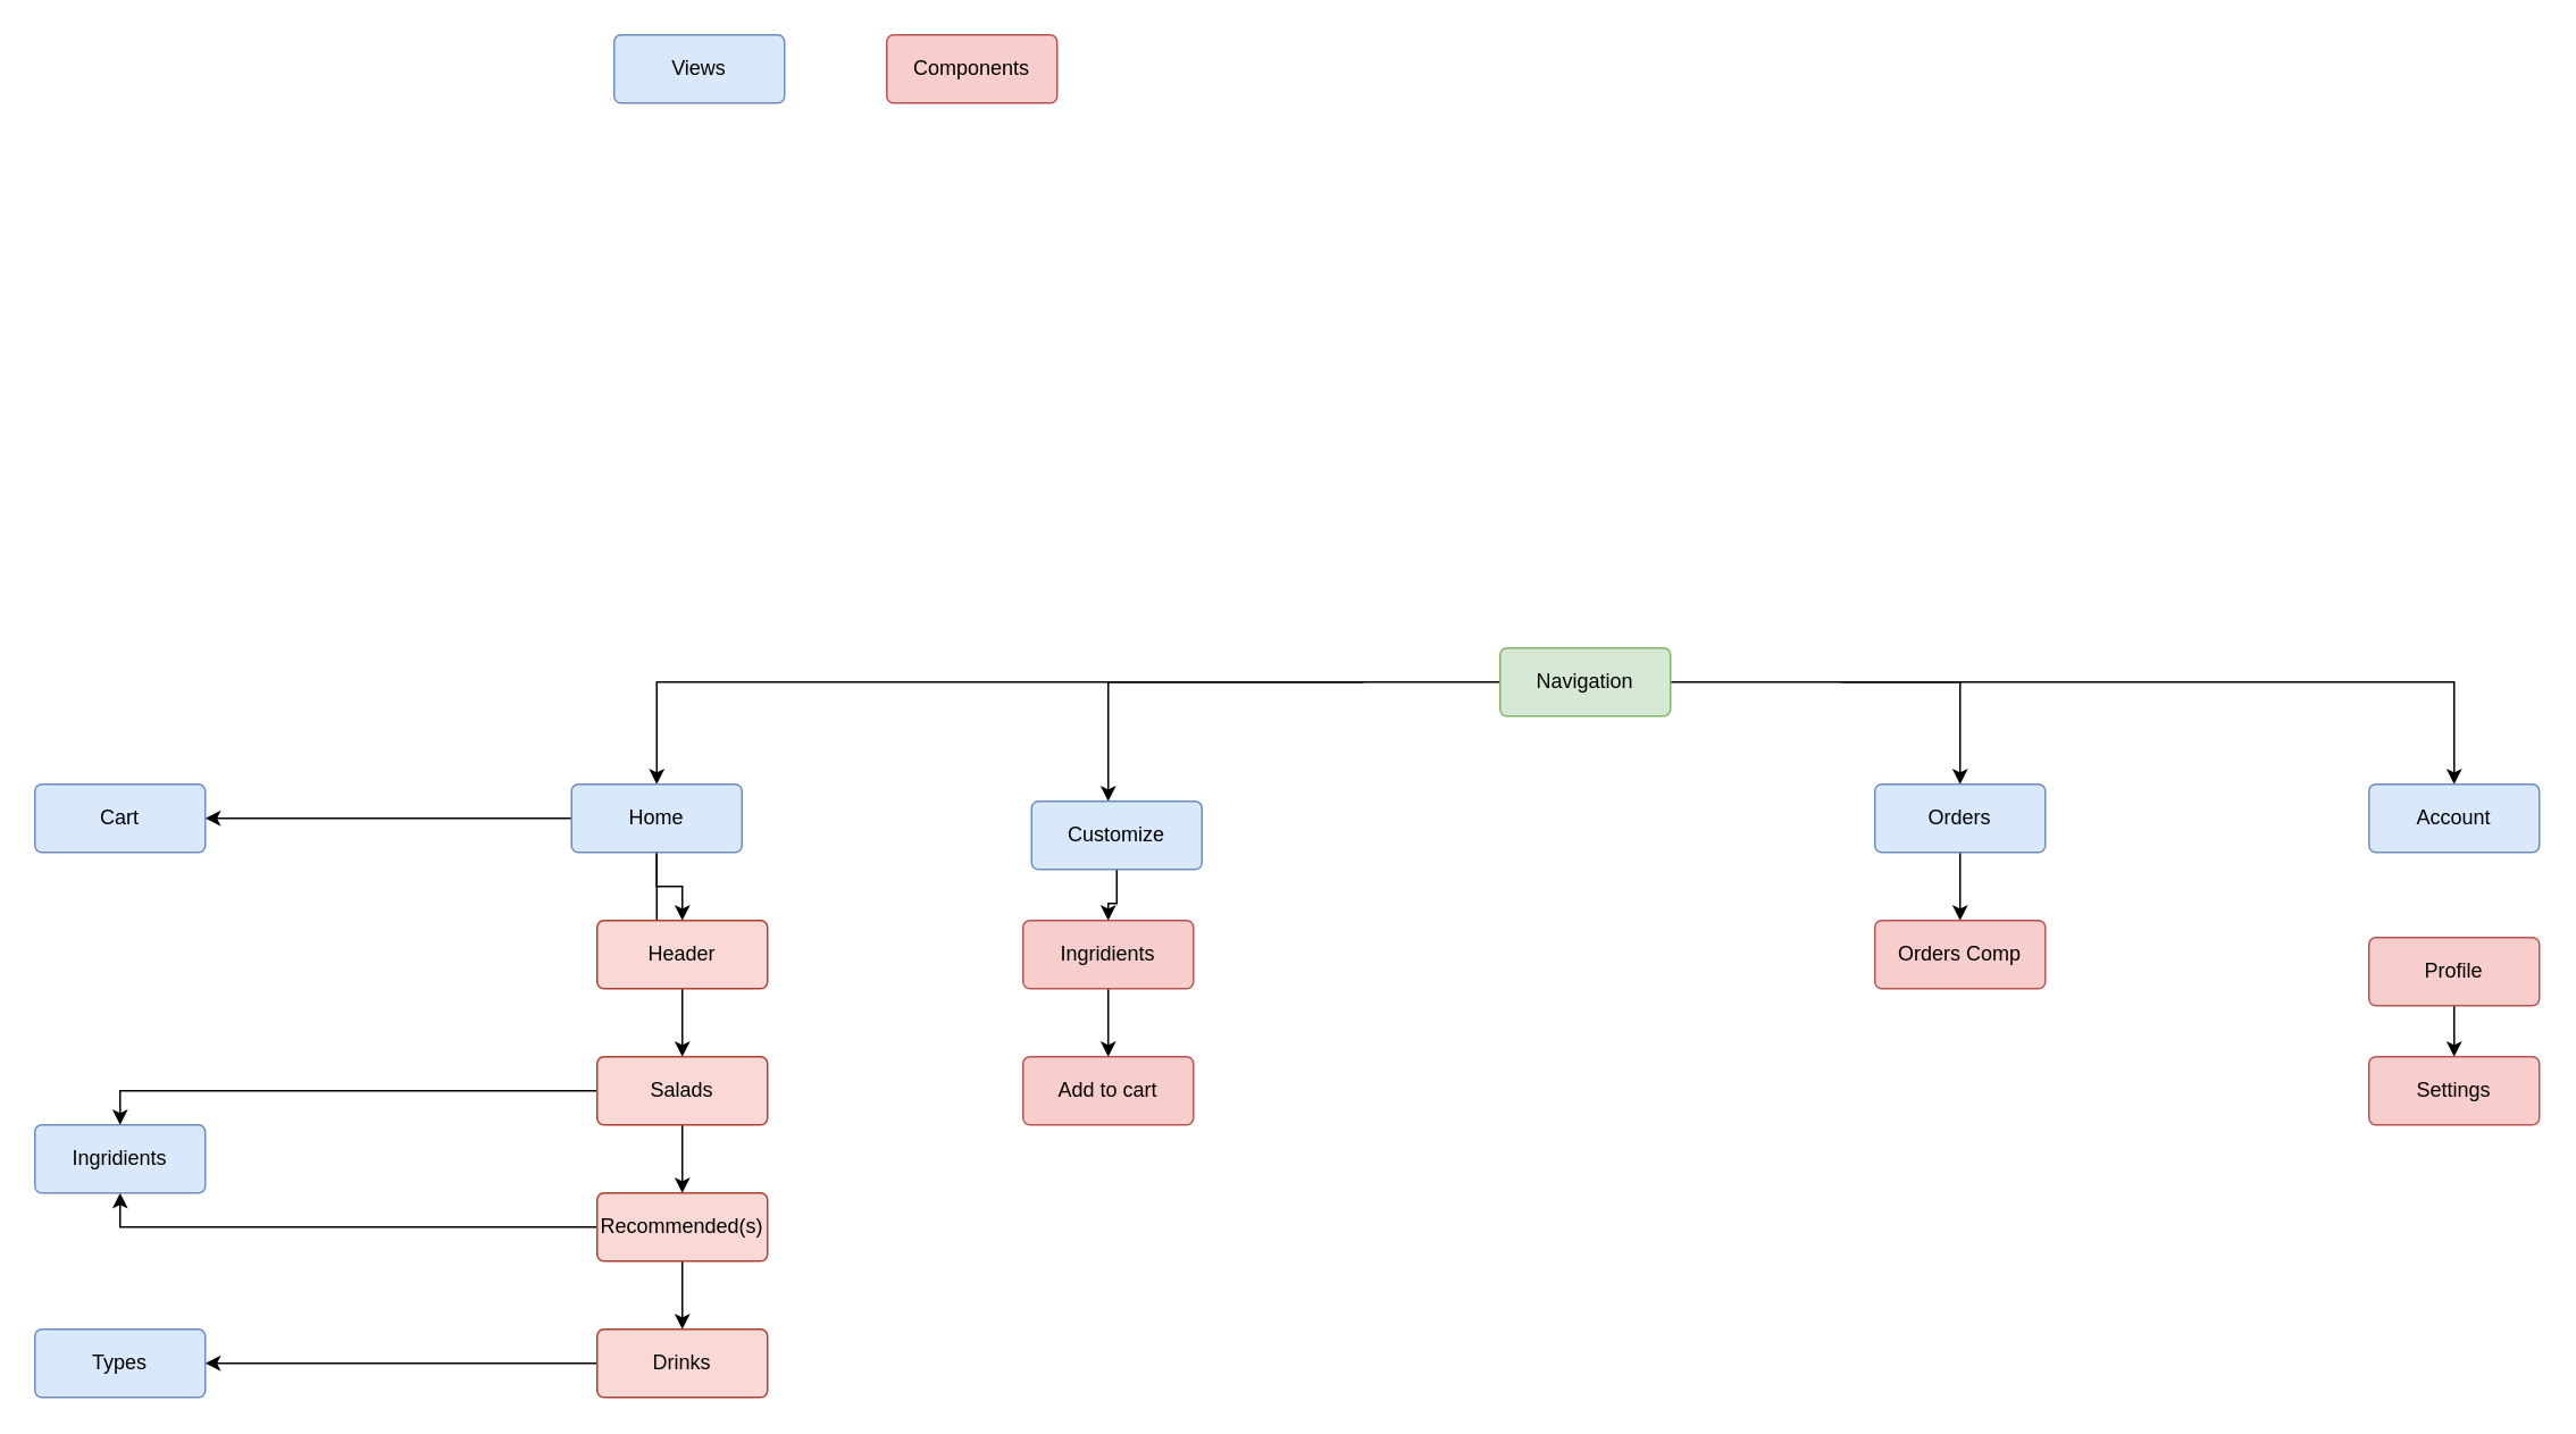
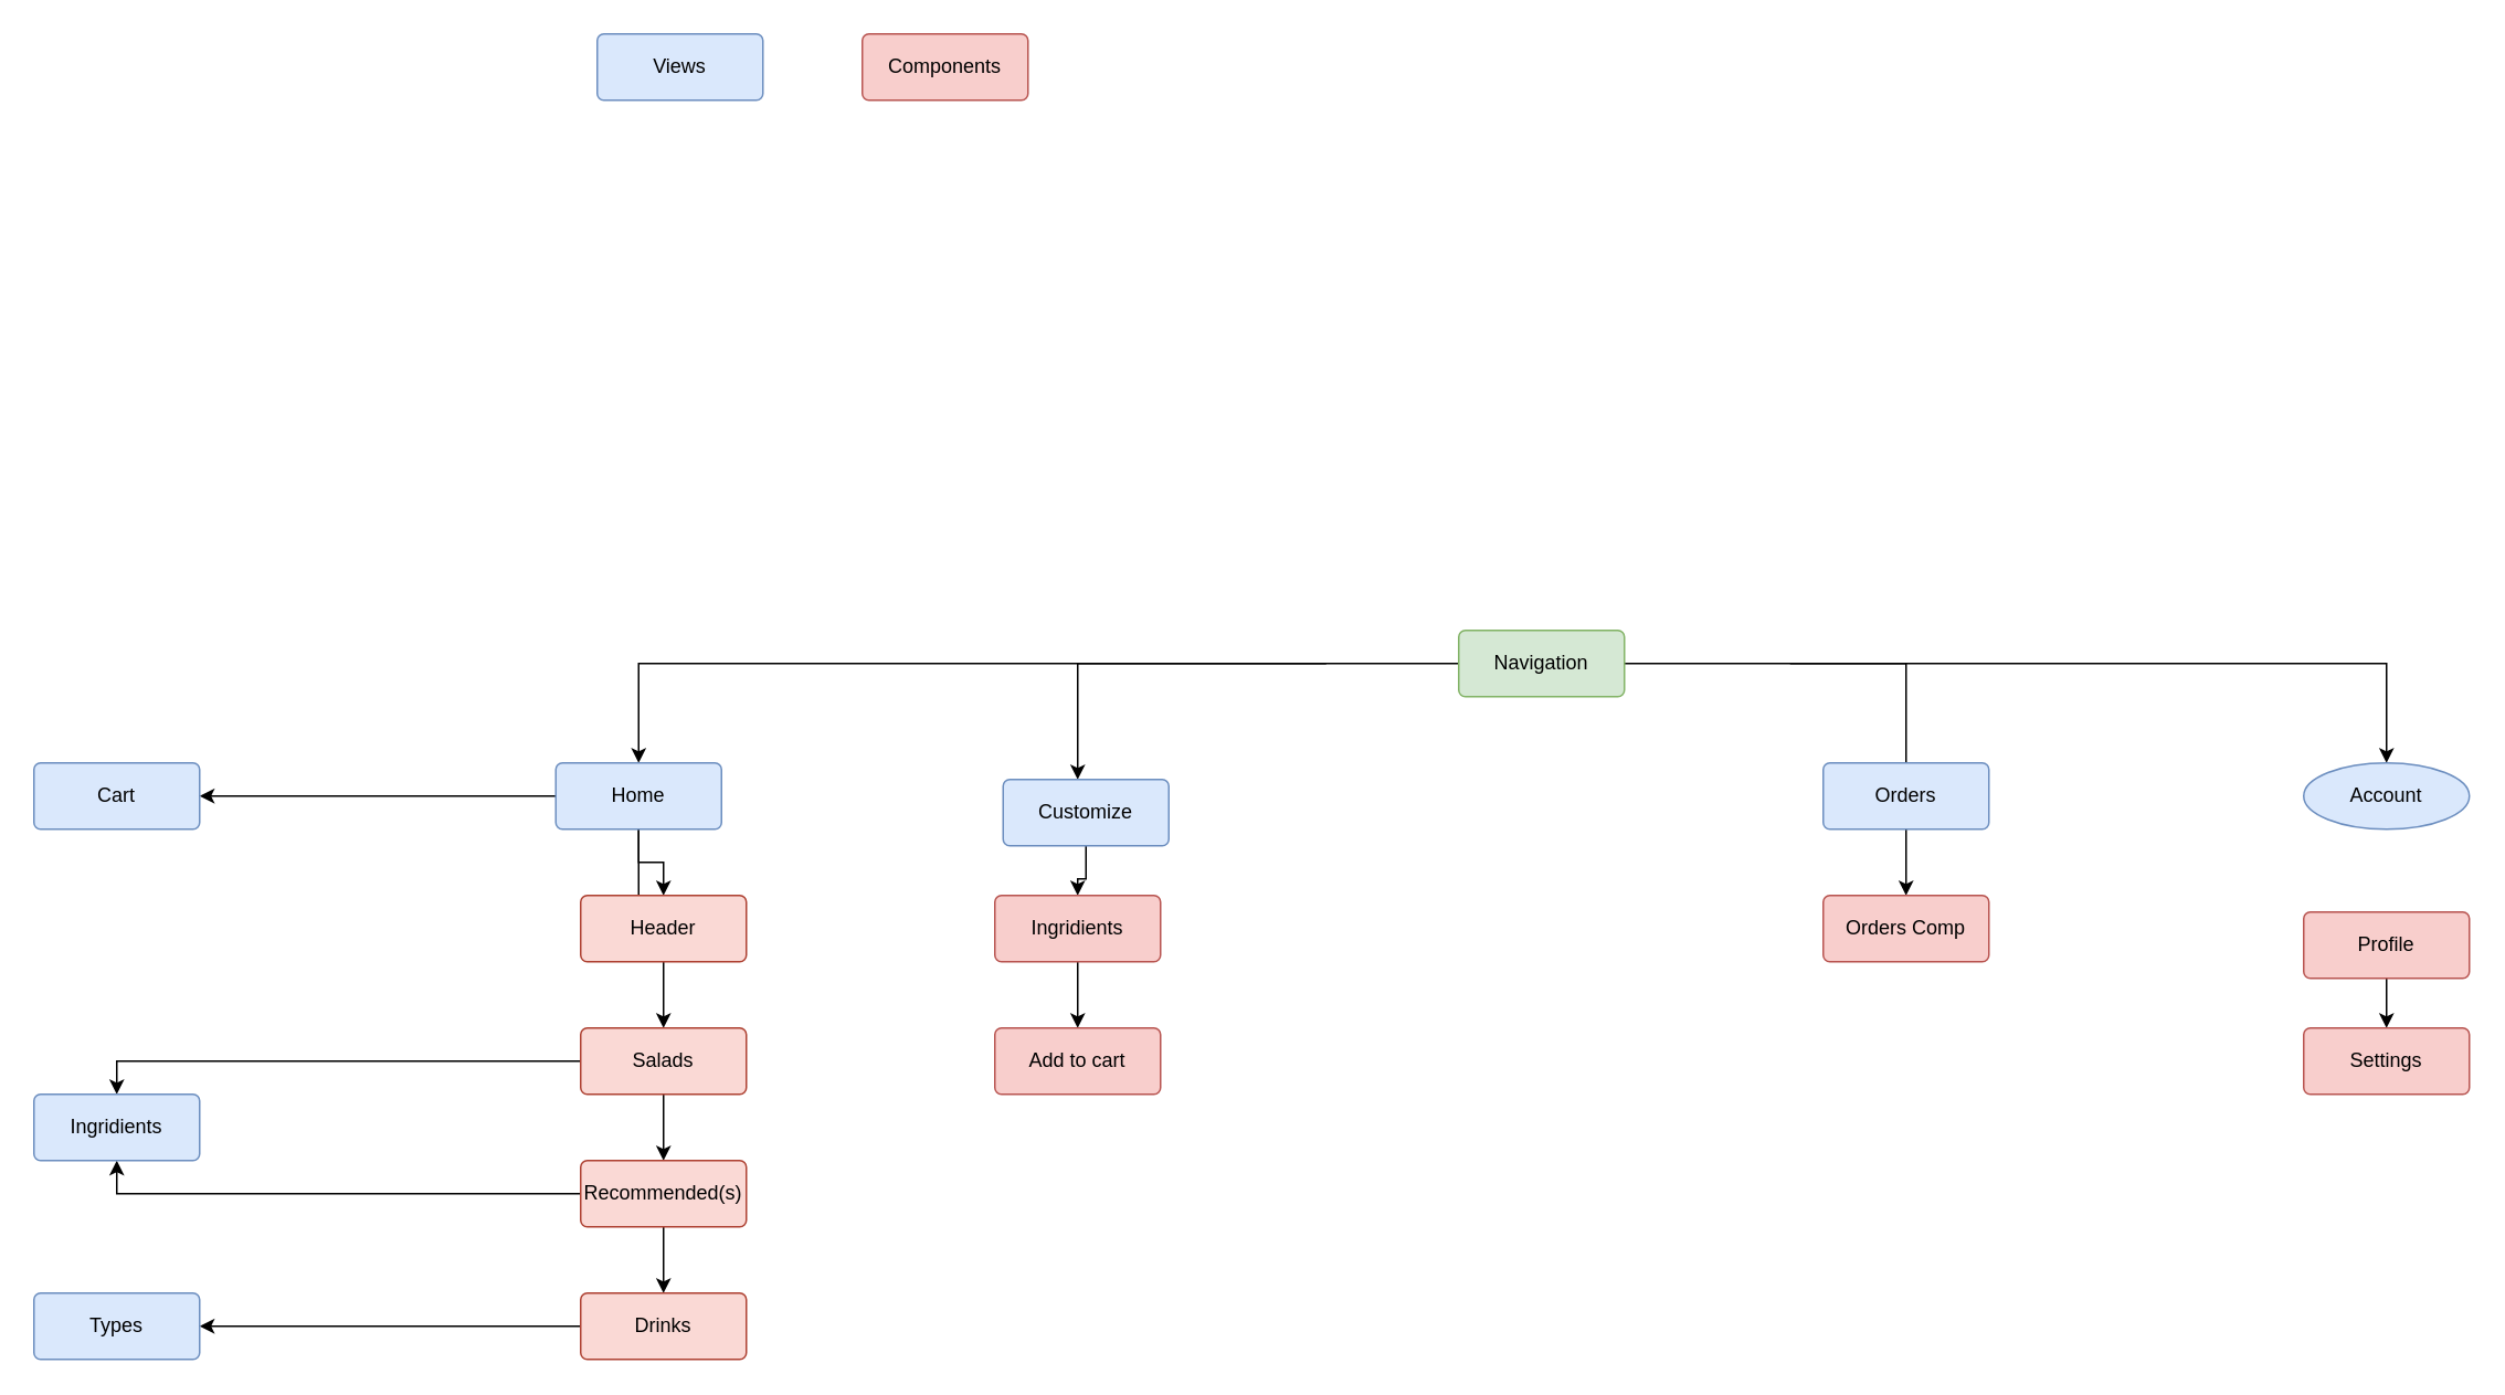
  <mxCell id="0" />
  <mxCell id="1" parent="0" />
  <mxCell id="2" value="" style="edgeStyle=orthogonalEdgeStyle;rounded=0;orthogonalLoop=1;jettySize=auto;html=1;" edge="1" parent="1" source="6" target="10"><mxGeometry relative="1" as="geometry" /></mxCell>
  <mxCell id="3" value="" style="edgeStyle=orthogonalEdgeStyle;rounded=0;orthogonalLoop=1;jettySize=auto;html=1;" edge="1" parent="1" target="12"><mxGeometry relative="1" as="geometry"><mxPoint x="800" y="400" as="sourcePoint" /><Array as="points"><mxPoint x="650" y="400" /></Array></mxGeometry></mxCell>
  <mxCell id="4" value="" style="edgeStyle=orthogonalEdgeStyle;rounded=0;orthogonalLoop=1;jettySize=auto;html=1;" edge="1" parent="1" target="13"><mxGeometry relative="1" as="geometry"><mxPoint x="1080" y="400" as="sourcePoint" /><Array as="points"><mxPoint x="1440" y="400" /></Array></mxGeometry></mxCell>
- <mxCell id="5" value="" style="edgeStyle=orthogonalEdgeStyle;rounded=0;orthogonalLoop=1;jettySize=auto;html=1;exitX=1;exitY=0.5;exitDx=0;exitDy=0;" edge="1" parent="1" source="6" target="15"><mxGeometry relative="1" as="geometry"><mxPoint x="1080" y="400" as="sourcePoint" /><Array as="points"><mxPoint x="1150" y="400" /></Array></mxGeometry></mxCell>
+ <mxCell id="5" value="" style="edgeStyle=orthogonalEdgeStyle;rounded=0;orthogonalLoop=1;jettySize=auto;html=1;exitX=1;exitY=0.5;exitDx=0;exitDy=0;endArrow=none;" edge="1" parent="1" source="6" target="15"><mxGeometry relative="1" as="geometry"><mxPoint x="1080" y="400" as="sourcePoint" /><Array as="points"><mxPoint x="1150" y="400" /></Array></mxGeometry></mxCell>
  <mxCell id="6" value="Navigation" style="rounded=1;arcSize=10;whiteSpace=wrap;html=1;align=center;fillColor=#d5e8d4;strokeColor=#82b366;" vertex="1" parent="1"><mxGeometry x="880" y="380" width="100" height="40" as="geometry" /></mxCell>
  <mxCell id="7" value="" style="edgeStyle=orthogonalEdgeStyle;rounded=0;orthogonalLoop=1;jettySize=auto;html=1;" edge="1" parent="1" source="10" target="18"><mxGeometry relative="1" as="geometry" /></mxCell>
  <mxCell id="8" value="" style="edgeStyle=orthogonalEdgeStyle;rounded=0;orthogonalLoop=1;jettySize=auto;html=1;" edge="1" parent="1" source="10" target="21"><mxGeometry relative="1" as="geometry" /></mxCell>
  <mxCell id="9" value="" style="edgeStyle=orthogonalEdgeStyle;rounded=0;orthogonalLoop=1;jettySize=auto;html=1;" edge="1" parent="1" source="10" target="29"><mxGeometry relative="1" as="geometry" /></mxCell>
  <mxCell id="10" value="Home" style="rounded=1;arcSize=10;whiteSpace=wrap;html=1;align=center;fillColor=#dae8fc;strokeColor=#6c8ebf;" vertex="1" parent="1"><mxGeometry x="335" y="460" width="100" height="40" as="geometry" /></mxCell>
  <mxCell id="11" value="" style="edgeStyle=orthogonalEdgeStyle;rounded=0;orthogonalLoop=1;jettySize=auto;html=1;" edge="1" parent="1" source="12" target="31"><mxGeometry relative="1" as="geometry" /></mxCell>
  <mxCell id="12" value="Customize" style="rounded=1;arcSize=10;whiteSpace=wrap;html=1;align=center;fillColor=#dae8fc;strokeColor=#6c8ebf;" vertex="1" parent="1"><mxGeometry x="605" y="470" width="100" height="40" as="geometry" /></mxCell>
- <mxCell id="13" value="Account" style="rounded=1;arcSize=10;whiteSpace=wrap;html=1;align=center;fillColor=#dae8fc;strokeColor=#6c8ebf;" vertex="1" parent="1"><mxGeometry x="1390" y="460" width="100" height="40" as="geometry" /></mxCell>
+ <mxCell id="13" value="Account" style="ellipse;arcSize=10;whiteSpace=wrap;html=1;align=center;fillColor=#dae8fc;strokeColor=#6c8ebf;" vertex="1" parent="1"><mxGeometry x="1390" y="460" width="100" height="40" as="geometry" /></mxCell>
  <mxCell id="14" value="" style="edgeStyle=orthogonalEdgeStyle;rounded=0;orthogonalLoop=1;jettySize=auto;html=1;" edge="1" parent="1" source="15" target="33"><mxGeometry relative="1" as="geometry" /></mxCell>
  <mxCell id="15" value="Orders&lt;br&gt;" style="rounded=1;arcSize=10;whiteSpace=wrap;html=1;align=center;fillColor=#dae8fc;strokeColor=#6c8ebf;" vertex="1" parent="1"><mxGeometry x="1100" y="460" width="100" height="40" as="geometry" /></mxCell>
  <mxCell id="16" value="Views" style="rounded=1;arcSize=10;whiteSpace=wrap;html=1;align=center;fillColor=#dae8fc;strokeColor=#6c8ebf;" vertex="1" parent="1"><mxGeometry x="360" y="20" width="100" height="40" as="geometry" /></mxCell>
  <mxCell id="17" value="Components&lt;br&gt;" style="rounded=1;arcSize=10;whiteSpace=wrap;html=1;align=center;fillColor=#f8cecc;strokeColor=#b85450;" vertex="1" parent="1"><mxGeometry x="520" y="20" width="100" height="40" as="geometry" /></mxCell>
  <mxCell id="18" value="Header&lt;br&gt;" style="rounded=1;arcSize=10;whiteSpace=wrap;html=1;align=center;fillColor=#fad9d5;strokeColor=#ae4132;" vertex="1" parent="1"><mxGeometry x="350" y="540" width="100" height="40" as="geometry" /></mxCell>
  <mxCell id="19" value="" style="edgeStyle=orthogonalEdgeStyle;rounded=0;orthogonalLoop=1;jettySize=auto;html=1;" edge="1" parent="1" source="21" target="24"><mxGeometry relative="1" as="geometry" /></mxCell>
  <mxCell id="20" value="" style="edgeStyle=orthogonalEdgeStyle;rounded=0;orthogonalLoop=1;jettySize=auto;html=1;entryX=0.5;entryY=0;entryDx=0;entryDy=0;" edge="1" parent="1" source="21" target="27"><mxGeometry relative="1" as="geometry" /></mxCell>
  <mxCell id="21" value="Salads" style="rounded=1;arcSize=10;whiteSpace=wrap;html=1;align=center;fillColor=#fad9d5;strokeColor=#ae4132;" vertex="1" parent="1"><mxGeometry x="350" y="620" width="100" height="40" as="geometry" /></mxCell>
  <mxCell id="22" style="edgeStyle=orthogonalEdgeStyle;rounded=0;orthogonalLoop=1;jettySize=auto;html=1;exitX=0;exitY=0.5;exitDx=0;exitDy=0;entryX=0.5;entryY=1;entryDx=0;entryDy=0;" edge="1" parent="1" source="24" target="27"><mxGeometry relative="1" as="geometry" /></mxCell>
  <mxCell id="23" style="edgeStyle=orthogonalEdgeStyle;rounded=0;orthogonalLoop=1;jettySize=auto;html=1;exitX=0.5;exitY=1;exitDx=0;exitDy=0;" edge="1" parent="1" source="24" target="26"><mxGeometry relative="1" as="geometry" /></mxCell>
  <mxCell id="24" value="Recommended(s)" style="rounded=1;arcSize=10;whiteSpace=wrap;html=1;align=center;fillColor=#fad9d5;strokeColor=#ae4132;" vertex="1" parent="1"><mxGeometry x="350" y="700" width="100" height="40" as="geometry" /></mxCell>
  <mxCell id="25" value="" style="edgeStyle=orthogonalEdgeStyle;rounded=0;orthogonalLoop=1;jettySize=auto;html=1;" edge="1" parent="1" source="26" target="28"><mxGeometry relative="1" as="geometry" /></mxCell>
  <mxCell id="26" value="Drinks&lt;br&gt;" style="rounded=1;arcSize=10;whiteSpace=wrap;html=1;align=center;fillColor=#fad9d5;strokeColor=#ae4132;" vertex="1" parent="1"><mxGeometry x="350" y="780" width="100" height="40" as="geometry" /></mxCell>
  <mxCell id="27" value="Ingridients" style="rounded=1;arcSize=10;whiteSpace=wrap;html=1;align=center;fillColor=#dae8fc;strokeColor=#6c8ebf;" vertex="1" parent="1"><mxGeometry x="20" y="660" width="100" height="40" as="geometry" /></mxCell>
  <mxCell id="28" value="Types" style="rounded=1;arcSize=10;whiteSpace=wrap;html=1;align=center;fillColor=#dae8fc;strokeColor=#6c8ebf;" vertex="1" parent="1"><mxGeometry x="20" y="780" width="100" height="40" as="geometry" /></mxCell>
  <mxCell id="29" value="Cart" style="rounded=1;arcSize=10;whiteSpace=wrap;html=1;align=center;fillColor=#dae8fc;strokeColor=#6c8ebf;" vertex="1" parent="1"><mxGeometry x="20" y="460" width="100" height="40" as="geometry" /></mxCell>
  <mxCell id="30" value="" style="edgeStyle=orthogonalEdgeStyle;rounded=0;orthogonalLoop=1;jettySize=auto;html=1;" edge="1" parent="1" source="31" target="32"><mxGeometry relative="1" as="geometry" /></mxCell>
  <mxCell id="31" value="Ingridients&lt;br&gt;" style="rounded=1;arcSize=10;whiteSpace=wrap;html=1;align=center;fillColor=#f8cecc;strokeColor=#b85450;" vertex="1" parent="1"><mxGeometry x="600" y="540" width="100" height="40" as="geometry" /></mxCell>
  <mxCell id="32" value="Add to cart" style="rounded=1;arcSize=10;whiteSpace=wrap;html=1;align=center;fillColor=#f8cecc;strokeColor=#b85450;" vertex="1" parent="1"><mxGeometry x="600" y="620" width="100" height="40" as="geometry" /></mxCell>
  <mxCell id="33" value="Orders Comp" style="rounded=1;arcSize=10;whiteSpace=wrap;html=1;align=center;fillColor=#f8cecc;strokeColor=#b85450;" vertex="1" parent="1"><mxGeometry x="1100" y="540" width="100" height="40" as="geometry" /></mxCell>
  <mxCell id="34" value="" style="edgeStyle=orthogonalEdgeStyle;rounded=0;orthogonalLoop=1;jettySize=auto;html=1;" edge="1" parent="1" source="35" target="36"><mxGeometry relative="1" as="geometry" /></mxCell>
  <mxCell id="35" value="Profile" style="rounded=1;arcSize=10;whiteSpace=wrap;html=1;align=center;fillColor=#f8cecc;strokeColor=#b85450;" vertex="1" parent="1"><mxGeometry x="1390" y="550" width="100" height="40" as="geometry" /></mxCell>
  <mxCell id="36" value="Settings" style="rounded=1;arcSize=10;whiteSpace=wrap;html=1;align=center;fillColor=#f8cecc;strokeColor=#b85450;" vertex="1" parent="1"><mxGeometry x="1390" y="620" width="100" height="40" as="geometry" /></mxCell>
